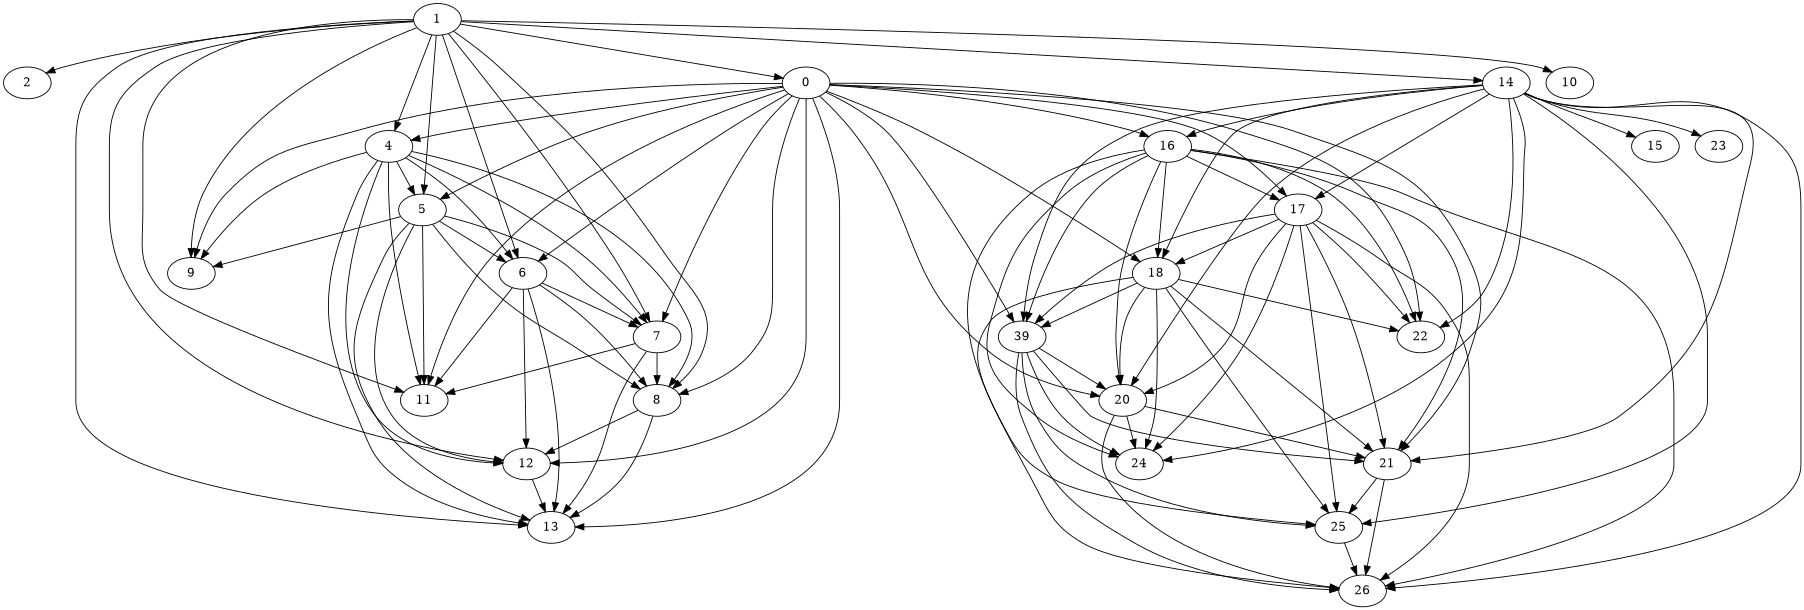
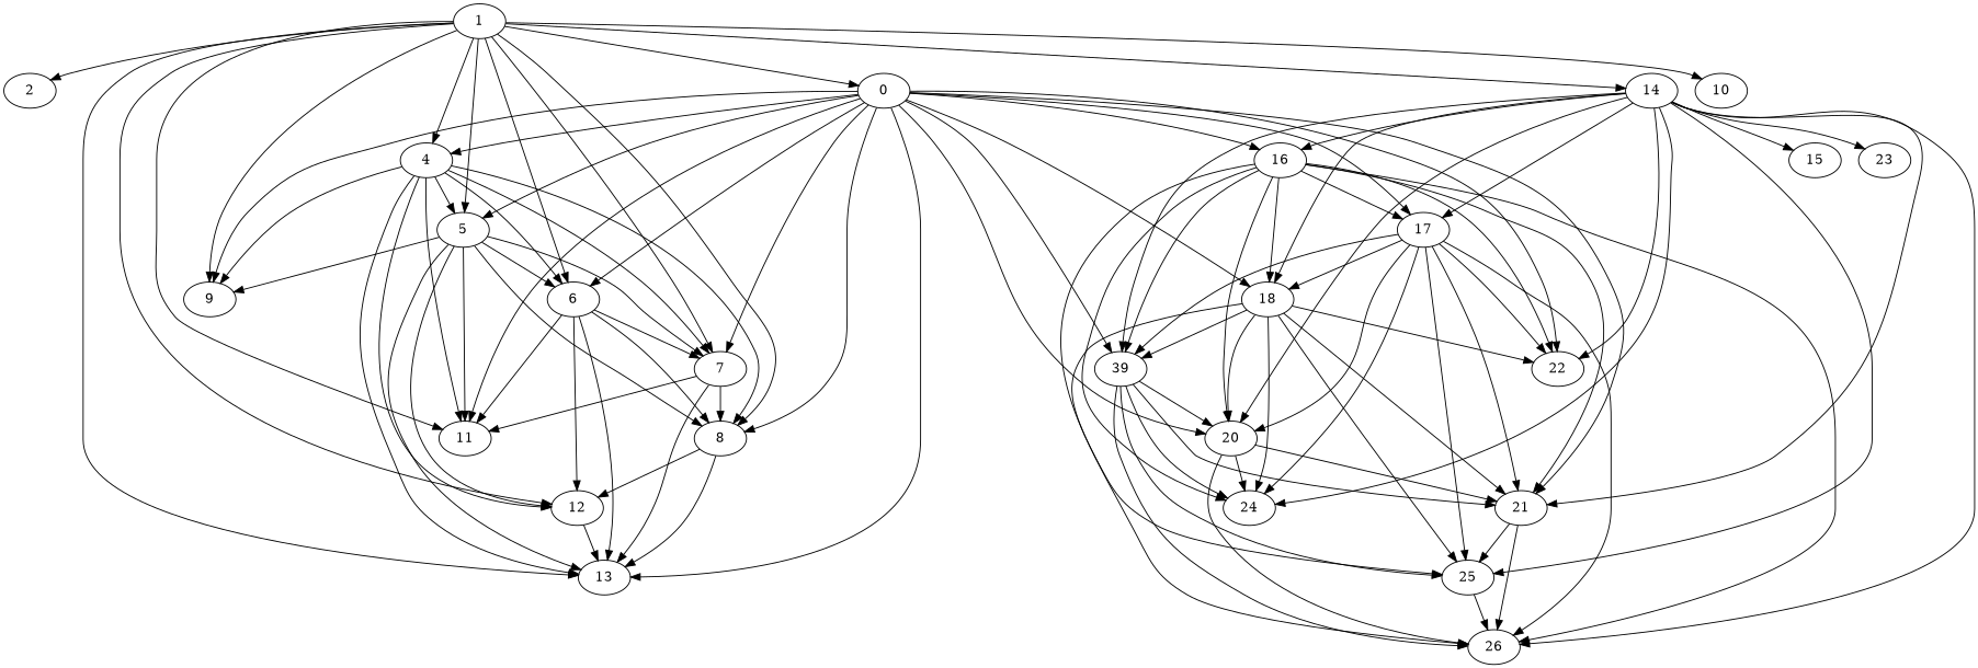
  digraph {
    1
    2
    n3 [label=0]
    4
    5
    6
    7
    8
    9
    10
    11
    12
    13
    14
    16
    17
    18
    n18 [label=39]
    20
    21
    22
    15
    23
    24
    25
    26
    1 -> 2
    1 -> n3
    1 -> 4
    1 -> 5
    1 -> 6
    1 -> 7
    1 -> 8
    1 -> 9
    1 -> 10
    1 -> 11
    1 -> 12
    1 -> 13
    1 -> 14
    n3 -> 4
    n3 -> 5
    n3 -> 6
    n3 -> 7
    n3 -> 8
    n3 -> 9
    n3 -> 11
-   n3 -> 12
    n3 -> 13
    n3 -> 16
    n3 -> 17
    n3 -> 18
    n3 -> n18
    n3 -> 20
    n3 -> 21
    n3 -> 22
    4 -> 5
    4 -> 6
    4 -> 7
    4 -> 8
    4 -> 9
    4 -> 11
    4 -> 12
    4 -> 13
    5 -> 6
    5 -> 7
    5 -> 8
    5 -> 9
    5 -> 11
    5 -> 12
    5 -> 13
    6 -> 7
    6 -> 8
    6 -> 11
    6 -> 12
    6 -> 13
    7 -> 8
    7 -> 11
    7 -> 13
    8 -> 12
    8 -> 13
    12 -> 13
    14 -> 16
    14 -> 17
    14 -> 18
    14 -> n18
    14 -> 20
    14 -> 21
    14 -> 22
    14 -> 15
    14 -> 23
    14 -> 24
    14 -> 25
    14 -> 26
    16 -> 17
    16 -> 18
    16 -> n18
    16 -> 20
    16 -> 21
    16 -> 22
    16 -> 24
    16 -> 25
    16 -> 26
    17 -> 18
    17 -> n18
    17 -> 20
    17 -> 21
    17 -> 22
    17 -> 24
    17 -> 25
    17 -> 26
    18 -> n18
    18 -> 20
    18 -> 21
    18 -> 22
    18 -> 24
    18 -> 25
    18 -> 26
    n18 -> 20
    n18 -> 21
    n18 -> 24
    n18 -> 25
    n18 -> 26
    20 -> 21
    20 -> 24
    20 -> 26
    21 -> 25
    21 -> 26
    25 -> 26
  }
